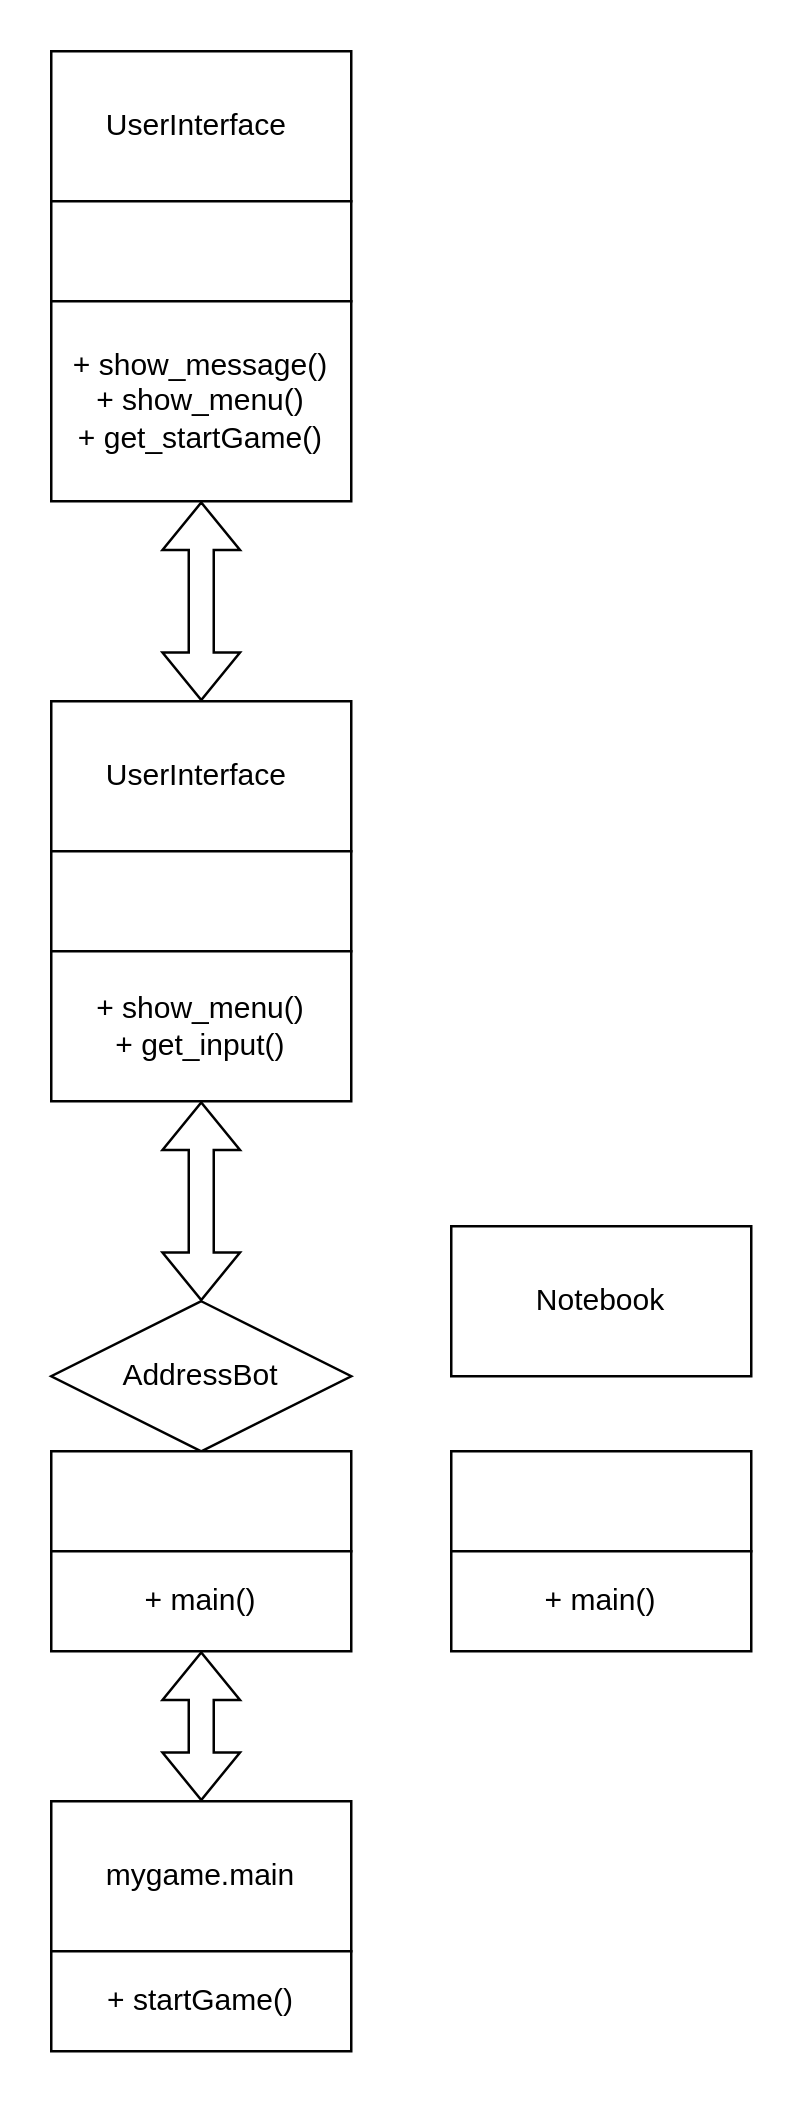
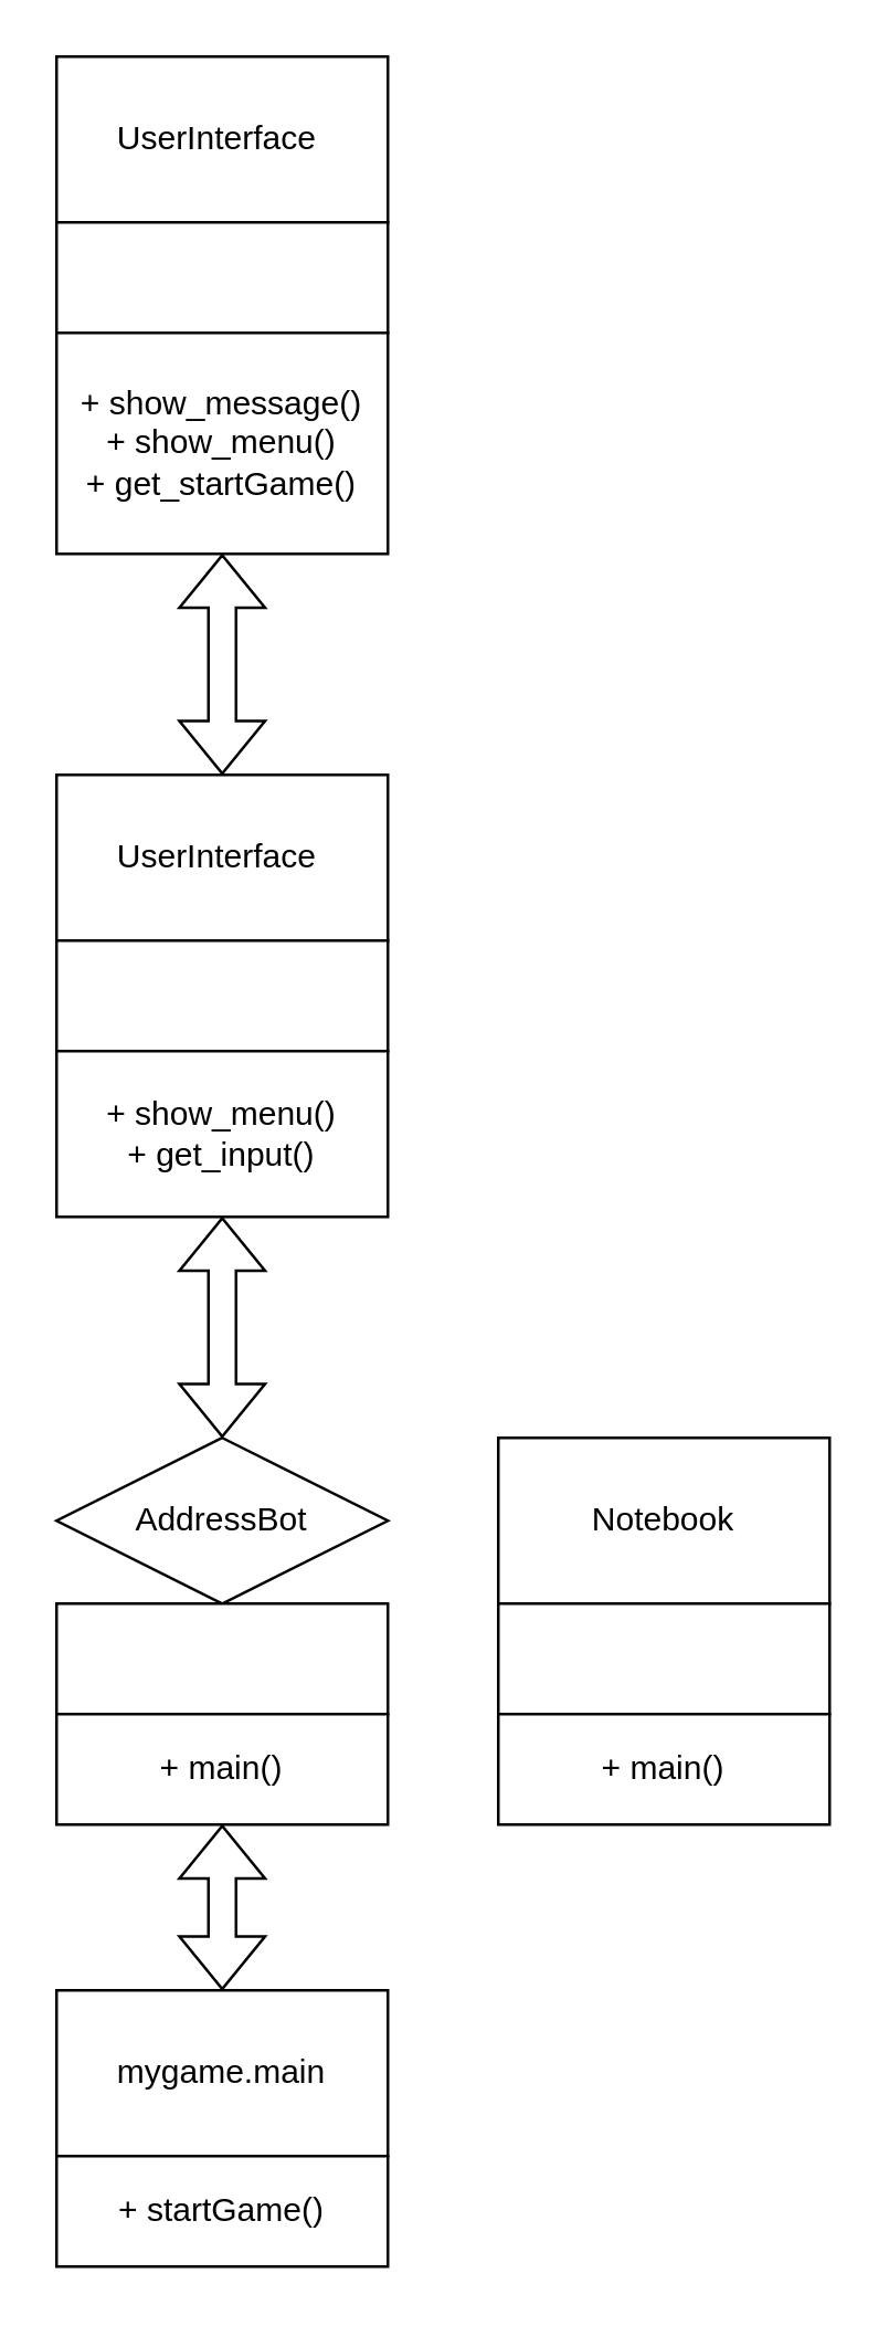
  <mxCell id="0" />
  <mxCell id="1" parent="0" />
  <mxCell id="2" value="UserInterface&amp;nbsp;" style="rounded=0;whiteSpace=wrap;html=1;" vertex="1" parent="1"><mxGeometry x="20" y="20" width="120" height="60" as="geometry" /></mxCell>
  <mxCell id="3" value="" style="rounded=0;whiteSpace=wrap;html=1;" vertex="1" parent="1"><mxGeometry x="20" y="80" width="120" height="40" as="geometry" /></mxCell>
  <mxCell id="4" value="+ show_message()&lt;br&gt;+ show_menu()&lt;br&gt;+ get_startGame()" style="rounded=0;whiteSpace=wrap;html=1;" vertex="1" parent="1"><mxGeometry x="20" y="120" width="120" height="80" as="geometry" /></mxCell>
  <mxCell id="5" value="UserInterface&amp;nbsp;" style="rounded=0;whiteSpace=wrap;html=1;" vertex="1" parent="1"><mxGeometry x="20" y="280" width="120" height="60" as="geometry" /></mxCell>
  <mxCell id="6" value="" style="rounded=0;whiteSpace=wrap;html=1;" vertex="1" parent="1"><mxGeometry x="20" y="340" width="120" height="40" as="geometry" /></mxCell>
  <mxCell id="7" value="+ show_menu()&lt;br&gt;+ get_input()" style="rounded=0;whiteSpace=wrap;html=1;" vertex="1" parent="1"><mxGeometry x="20" y="380" width="120" height="60" as="geometry" /></mxCell>
  <mxCell id="8" value="" style="shape=flexArrow;endArrow=classic;startArrow=classic;html=1;rounded=0;entryX=0.5;entryY=1;entryDx=0;entryDy=0;exitX=0.5;exitY=0;exitDx=0;exitDy=0;" edge="1" parent="1" source="5" target="4"><mxGeometry width="100" height="100" relative="1" as="geometry"><mxPoint x="270" y="290" as="sourcePoint" /><mxPoint x="370" y="190" as="targetPoint" /></mxGeometry></mxCell>
  <mxCell id="9" value="" style="shape=flexArrow;endArrow=classic;startArrow=classic;html=1;rounded=0;entryX=0.5;entryY=1;entryDx=0;entryDy=0;exitX=0.5;exitY=0;exitDx=0;exitDy=0;" edge="1" parent="1" source="11" target="7"><mxGeometry width="100" height="100" relative="1" as="geometry"><mxPoint y="560" as="sourcePoint" x="-60" /><mxPoint x="70" y="450" as="targetPoint" /></mxGeometry></mxCell>
  <mxCell id="10" value="" style="shape=flexArrow;endArrow=classic;startArrow=classic;html=1;rounded=0;entryX=0.5;entryY=1;entryDx=0;entryDy=0;exitX=0.5;exitY=0;exitDx=0;exitDy=0;" edge="1" parent="1" source="17" target="15"><mxGeometry width="100" height="100" relative="1" as="geometry"><mxPoint y="770" as="sourcePoint" x="-60" /><mxPoint x="40" y="670" as="targetPoint" /></mxGeometry></mxCell>
  <mxCell id="11" value="AddressBot" style="rhombus;whiteSpace=wrap;html=1;" vertex="1" parent="1"><mxGeometry x="20" y="520" width="120" height="60" as="geometry" /></mxCell>
- <mxCell id="12" value="Notebook" style="rounded=0;whiteSpace=wrap;html=1;" vertex="1" parent="1"><mxGeometry x="180" y="490" width="120" height="60" as="geometry" /></mxCell>
+ <mxCell id="12" value="Notebook" style="rounded=0;whiteSpace=wrap;html=1;" vertex="1" parent="1"><mxGeometry x="180" y="520" width="120" height="60" as="geometry" /></mxCell>
  <mxCell id="13" value="" style="rounded=0;whiteSpace=wrap;html=1;" vertex="1" parent="1"><mxGeometry x="20" y="580" width="120" height="40" as="geometry" /></mxCell>
  <mxCell id="14" value="" style="rounded=0;whiteSpace=wrap;html=1;" vertex="1" parent="1"><mxGeometry x="180" y="580" width="120" height="40" as="geometry" /></mxCell>
  <mxCell id="15" value="+ main()" style="rounded=0;whiteSpace=wrap;html=1;" vertex="1" parent="1"><mxGeometry x="20" y="620" width="120" height="40" as="geometry" /></mxCell>
  <mxCell id="16" value="+ main()" style="rounded=0;whiteSpace=wrap;html=1;" vertex="1" parent="1"><mxGeometry x="180" y="620" width="120" height="40" as="geometry" /></mxCell>
  <mxCell id="17" value="mygame.main" style="rounded=0;whiteSpace=wrap;html=1;" vertex="1" parent="1"><mxGeometry x="20" y="720" width="120" height="60" as="geometry" /></mxCell>
  <mxCell id="18" value="+ startGame()" style="rounded=0;whiteSpace=wrap;html=1;" vertex="1" parent="1"><mxGeometry x="20" y="780" width="120" height="40" as="geometry" /></mxCell>
